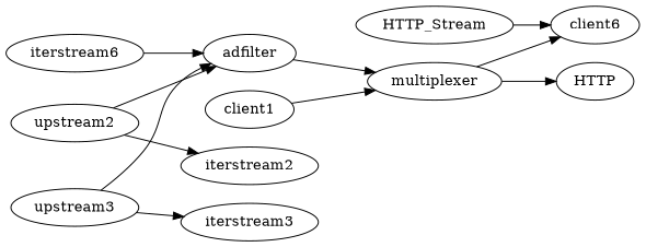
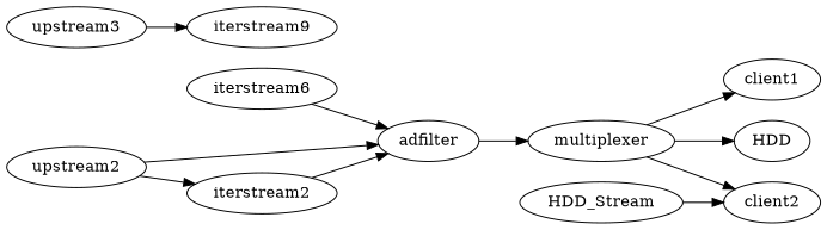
  digraph {
    rankdir=LR
    n1 [label=iterstream6]
    adfilter
    multiplexer
    upstream2
    iterstream2
    upstream3
-   iterstream3
+   iterstream3 [label=iterstream9]
    client1
-   client2 [label=client6]
-   HDD [label=HTTP]
-   HTTP_Stream
+   client2
+   HDD
+   HTTP_Stream [label=HDD_Stream]
    n1 -> adfilter
    adfilter -> multiplexer
-   client1 -> multiplexer
+   multiplexer -> client1
    multiplexer -> client2
    multiplexer -> HDD
    upstream2 -> adfilter
    upstream2 -> iterstream2
-   upstream3 -> adfilter
+   iterstream2 -> adfilter
    upstream3 -> iterstream3
    HTTP_Stream -> client2
  }
